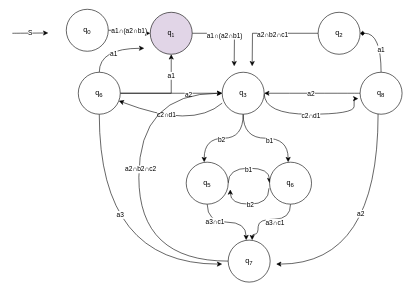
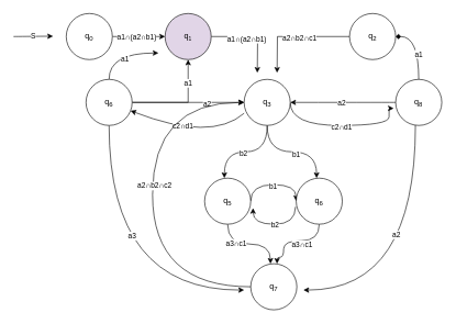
  <mxCell id="0" />
  <mxCell id="1" parent="0" />
  <mxCell id="2" style="edgeStyle=orthogonalEdgeStyle;rounded=0;orthogonalLoop=1;jettySize=auto;html=1;" edge="1" parent="1" source="4"><mxGeometry relative="1" as="geometry"><mxPoint x="390" y="110" as="targetPoint" /></mxGeometry></mxCell>
  <mxCell id="3" value="a1∩(a2∩b1)" style="edgeLabel;html=1;align=center;verticalAlign=middle;resizable=0;points=[];" vertex="1" connectable="0" parent="2"><mxGeometry x="-0.171" y="-2" relative="1" as="geometry"><mxPoint x="1" y="1" as="offset" /></mxGeometry></mxCell>
  <mxCell id="4" value="q&lt;span style=&quot;font-size: 10px;&quot;&gt;&lt;sub&gt;1&lt;/sub&gt;&lt;/span&gt;" style="ellipse;whiteSpace=wrap;html=1;aspect=fixed;fillColor=#e1d5e7;" vertex="1" parent="1"><mxGeometry x="250" y="20" width="70" height="70" as="geometry" /></mxCell>
  <mxCell id="5" style="edgeStyle=orthogonalEdgeStyle;rounded=0;orthogonalLoop=1;jettySize=auto;html=1;" edge="1" parent="1" source="7"><mxGeometry relative="1" as="geometry"><mxPoint x="420" y="110" as="targetPoint" /></mxGeometry></mxCell>
  <mxCell id="6" value="a2∩b2∩c1" style="edgeLabel;html=1;align=center;verticalAlign=middle;resizable=0;points=[];" vertex="1" connectable="0" parent="5"><mxGeometry x="-0.051" y="1" relative="1" as="geometry"><mxPoint x="1" as="offset" /></mxGeometry></mxCell>
  <mxCell id="7" value="q&lt;sub&gt;2&lt;/sub&gt;" style="ellipse;whiteSpace=wrap;html=1;" vertex="1" parent="1"><mxGeometry x="530" y="20" width="70" height="70" as="geometry" /></mxCell>
  <mxCell id="8" style="edgeStyle=orthogonalEdgeStyle;curved=1;rounded=0;orthogonalLoop=1;jettySize=auto;html=1;" edge="1" parent="1" source="14"><mxGeometry relative="1" as="geometry"><mxPoint x="340" y="270" as="targetPoint" /><Array as="points"><mxPoint x="405" y="230" /><mxPoint x="340" y="230" /><mxPoint x="340" y="270" /></Array></mxGeometry></mxCell>
  <mxCell id="9" value="b2" style="edgeLabel;html=1;align=center;verticalAlign=middle;resizable=0;points=[];" vertex="1" connectable="0" parent="8"><mxGeometry x="0.069" y="2" relative="1" as="geometry"><mxPoint x="1" as="offset" /></mxGeometry></mxCell>
  <mxCell id="10" style="edgeStyle=orthogonalEdgeStyle;curved=1;rounded=0;orthogonalLoop=1;jettySize=auto;html=1;exitX=0.5;exitY=1;exitDx=0;exitDy=0;" edge="1" parent="1" source="14"><mxGeometry relative="1" as="geometry"><mxPoint x="480" y="270" as="targetPoint" /><Array as="points"><mxPoint x="405" y="230" /><mxPoint x="480" y="230" /><mxPoint x="480" y="270" /></Array></mxGeometry></mxCell>
  <mxCell id="11" value="b1" style="edgeLabel;html=1;align=center;verticalAlign=middle;resizable=0;points=[];" vertex="1" connectable="0" parent="10"><mxGeometry x="0.052" y="-2" relative="1" as="geometry"><mxPoint x="1" y="1" as="offset" /></mxGeometry></mxCell>
  <mxCell id="12" style="edgeStyle=orthogonalEdgeStyle;curved=1;rounded=0;orthogonalLoop=1;jettySize=auto;html=1;exitX=1;exitY=0.5;exitDx=0;exitDy=0;entryX=-0.043;entryY=0.629;entryDx=0;entryDy=0;entryPerimeter=0;" edge="1" parent="1" source="14" target="49"><mxGeometry relative="1" as="geometry"><mxPoint x="590" y="170" as="targetPoint" /><mxPoint x="450" y="160" as="sourcePoint" /><Array as="points"><mxPoint x="440" y="190" /><mxPoint x="590" y="190" /><mxPoint x="590" y="164" /></Array></mxGeometry></mxCell>
  <mxCell id="13" value="c2∩d1" style="edgeLabel;html=1;align=center;verticalAlign=middle;resizable=0;points=[];" vertex="1" connectable="0" parent="12"><mxGeometry x="0.032" y="-1" relative="1" as="geometry"><mxPoint y="1" as="offset" /></mxGeometry></mxCell>
  <mxCell id="14" value="q&lt;sub&gt;3&lt;/sub&gt;" style="ellipse;whiteSpace=wrap;html=1;" vertex="1" parent="1"><mxGeometry x="370" y="120" width="70" height="70" as="geometry" /></mxCell>
  <mxCell id="15" style="edgeStyle=orthogonalEdgeStyle;rounded=0;orthogonalLoop=1;jettySize=auto;html=1;entryX=0.5;entryY=1;entryDx=0;entryDy=0;" edge="1" parent="1" source="23" target="4"><mxGeometry relative="1" as="geometry" /></mxCell>
  <mxCell id="16" value="a1" style="edgeLabel;html=1;align=center;verticalAlign=middle;resizable=0;points=[];" vertex="1" connectable="0" parent="15"><mxGeometry x="0.54" y="2" relative="1" as="geometry"><mxPoint x="1" y="1" as="offset" /></mxGeometry></mxCell>
  <mxCell id="17" style="edgeStyle=orthogonalEdgeStyle;rounded=0;orthogonalLoop=1;jettySize=auto;html=1;" edge="1" parent="1" source="23" target="14"><mxGeometry relative="1" as="geometry" /></mxCell>
  <mxCell id="18" value="a2" style="edgeLabel;html=1;align=center;verticalAlign=middle;resizable=0;points=[];" vertex="1" connectable="0" parent="17"><mxGeometry x="0.335" relative="1" as="geometry"><mxPoint y="1" as="offset" /></mxGeometry></mxCell>
  <mxCell id="19" style="edgeStyle=orthogonalEdgeStyle;curved=1;rounded=0;orthogonalLoop=1;jettySize=auto;html=1;" edge="1" parent="1" source="23"><mxGeometry relative="1" as="geometry"><mxPoint x="240" y="80" as="targetPoint" /><Array as="points"><mxPoint x="165" y="80" /></Array></mxGeometry></mxCell>
  <mxCell id="20" value="a1" style="edgeLabel;html=1;align=center;verticalAlign=middle;resizable=0;points=[];" vertex="1" connectable="0" parent="19"><mxGeometry x="0.087" y="-7" relative="1" as="geometry"><mxPoint y="1" as="offset" /></mxGeometry></mxCell>
  <mxCell id="21" style="edgeStyle=orthogonalEdgeStyle;curved=1;rounded=0;orthogonalLoop=1;jettySize=auto;html=1;" edge="1" parent="1" source="23"><mxGeometry relative="1" as="geometry"><mxPoint x="370" y="440" as="targetPoint" /><Array as="points"><mxPoint x="165" y="440" /></Array></mxGeometry></mxCell>
  <mxCell id="22" value="a3" style="edgeLabel;html=1;align=center;verticalAlign=middle;resizable=0;points=[];" vertex="1" connectable="0" parent="21"><mxGeometry x="-0.264" y="34" relative="1" as="geometry"><mxPoint as="offset" /></mxGeometry></mxCell>
  <mxCell id="23" value="q&lt;sub&gt;6&lt;/sub&gt;" style="ellipse;whiteSpace=wrap;html=1;" vertex="1" parent="1"><mxGeometry x="130" y="120" width="70" height="70" as="geometry" /></mxCell>
  <mxCell id="24" value="" style="curved=1;endArrow=classic;html=1;rounded=0;exitX=0;exitY=0.736;exitDx=0;exitDy=0;exitPerimeter=0;" edge="1" parent="1" source="14" target="23"><mxGeometry width="50" height="50" relative="1" as="geometry"><mxPoint x="210" y="195" as="sourcePoint" /><mxPoint x="370" y="180" as="targetPoint" /><Array as="points"><mxPoint x="320" y="215" /></Array></mxGeometry></mxCell>
  <mxCell id="25" value="c2∩d1" style="edgeLabel;html=1;align=center;verticalAlign=middle;resizable=0;points=[];" vertex="1" connectable="0" parent="24"><mxGeometry x="0.172" y="-7" relative="1" as="geometry"><mxPoint as="offset" /></mxGeometry></mxCell>
  <mxCell id="26" value="" style="edgeStyle=orthogonalEdgeStyle;curved=1;rounded=0;orthogonalLoop=1;jettySize=auto;html=1;exitX=1;exitY=0.5;exitDx=0;exitDy=0;entryX=0;entryY=0.5;entryDx=0;entryDy=0;" edge="1" parent="1" source="30" target="35"><mxGeometry relative="1" as="geometry"><Array as="points"><mxPoint x="380" y="280" /><mxPoint x="449" y="280" /></Array></mxGeometry></mxCell>
  <mxCell id="27" value="b1" style="edgeLabel;html=1;align=center;verticalAlign=middle;resizable=0;points=[];" vertex="1" connectable="0" parent="26"><mxGeometry x="-0.017" y="-1" relative="1" as="geometry"><mxPoint y="1" as="offset" /></mxGeometry></mxCell>
  <mxCell id="28" style="edgeStyle=orthogonalEdgeStyle;curved=1;rounded=0;orthogonalLoop=1;jettySize=auto;html=1;" edge="1" parent="1" source="30"><mxGeometry relative="1" as="geometry"><mxPoint x="410" y="400" as="targetPoint" /><Array as="points"><mxPoint x="345" y="370" /><mxPoint x="410" y="370" /><mxPoint x="410" y="400" /></Array></mxGeometry></mxCell>
  <mxCell id="29" value="a3∩c1" style="edgeLabel;html=1;align=center;verticalAlign=middle;resizable=0;points=[];" vertex="1" connectable="0" parent="28"><mxGeometry x="-0.336" y="3" relative="1" as="geometry"><mxPoint x="1" y="1" as="offset" /></mxGeometry></mxCell>
  <mxCell id="30" value="q&lt;sub&gt;5&lt;/sub&gt;" style="ellipse;whiteSpace=wrap;html=1;" vertex="1" parent="1"><mxGeometry x="310" y="270" width="70" height="70" as="geometry" /></mxCell>
  <mxCell id="31" style="edgeStyle=orthogonalEdgeStyle;curved=1;rounded=0;orthogonalLoop=1;jettySize=auto;html=1;entryX=1.05;entryY=0.65;entryDx=0;entryDy=0;entryPerimeter=0;exitX=-0.014;exitY=0.621;exitDx=0;exitDy=0;exitPerimeter=0;" edge="1" parent="1" source="35" target="30"><mxGeometry relative="1" as="geometry"><mxPoint x="380" y="360" as="targetPoint" /><Array as="points"><mxPoint x="448" y="340" /><mxPoint x="384" y="340" /></Array></mxGeometry></mxCell>
  <mxCell id="32" value="b2" style="edgeLabel;html=1;align=center;verticalAlign=middle;resizable=0;points=[];" vertex="1" connectable="0" parent="31"><mxGeometry x="0.005" y="1" relative="1" as="geometry"><mxPoint as="offset" /></mxGeometry></mxCell>
  <mxCell id="33" style="edgeStyle=orthogonalEdgeStyle;curved=1;rounded=0;orthogonalLoop=1;jettySize=auto;html=1;" edge="1" parent="1" source="35"><mxGeometry relative="1" as="geometry"><mxPoint x="420" y="400" as="targetPoint" /><Array as="points"><mxPoint x="484" y="365" /><mxPoint x="430" y="365" /><mxPoint x="430" y="390" /><mxPoint x="420" y="390" /></Array></mxGeometry></mxCell>
  <mxCell id="34" value="a3∩c1" style="edgeLabel;html=1;align=center;verticalAlign=middle;resizable=0;points=[];" vertex="1" connectable="0" parent="33"><mxGeometry x="-0.169" y="5" relative="1" as="geometry"><mxPoint as="offset" /></mxGeometry></mxCell>
  <mxCell id="35" value="q&lt;sub&gt;6&lt;/sub&gt;" style="ellipse;whiteSpace=wrap;html=1;" vertex="1" parent="1"><mxGeometry x="449" y="270" width="70" height="70" as="geometry" /></mxCell>
  <mxCell id="36" style="edgeStyle=orthogonalEdgeStyle;curved=1;rounded=0;orthogonalLoop=1;jettySize=auto;html=1;entryX=0;entryY=0.5;entryDx=0;entryDy=0;" edge="1" parent="1" source="38" target="4"><mxGeometry relative="1" as="geometry" /></mxCell>
  <mxCell id="37" value="a1∩(a2∩b1)" style="edgeLabel;html=1;align=center;verticalAlign=middle;resizable=0;points=[];" vertex="1" connectable="0" parent="36"><mxGeometry x="-0.1" y="1" relative="1" as="geometry"><mxPoint y="1" as="offset" /></mxGeometry></mxCell>
- <mxCell id="38" value="q&lt;sub&gt;0&lt;/sub&gt;" style="ellipse;whiteSpace=wrap;html=1;" vertex="1" parent="1"><mxGeometry x="110" y="15" width="70" height="70" as="geometry" /></mxCell>
+ <mxCell id="38" value="q&lt;sub&gt;0&lt;/sub&gt;" style="ellipse;whiteSpace=wrap;html=1;" vertex="1" parent="1"><mxGeometry x="100" y="20" width="70" height="70" as="geometry" /></mxCell>
  <mxCell id="39" value="S" style="edgeStyle=none;orthogonalLoop=1;jettySize=auto;html=1;rounded=0;curved=1;" edge="1" parent="1"><mxGeometry width="100" relative="1" as="geometry"><mxPoint x="20" y="55" as="sourcePoint" /><mxPoint x="80" y="54.5" as="targetPoint" /><Array as="points" /></mxGeometry></mxCell>
  <mxCell id="40" style="edgeStyle=orthogonalEdgeStyle;curved=1;rounded=0;orthogonalLoop=1;jettySize=auto;html=1;" edge="1" parent="1" source="42" target="14"><mxGeometry relative="1" as="geometry"><mxPoint x="230" y="220" as="targetPoint" /><Array as="points"><mxPoint x="231" y="435" /><mxPoint x="231" y="155" /></Array></mxGeometry></mxCell>
  <mxCell id="41" value="a2∩b2∩c2" style="edgeLabel;html=1;align=center;verticalAlign=middle;resizable=0;points=[];" vertex="1" connectable="0" parent="40"><mxGeometry x="0.072" y="-1" relative="1" as="geometry"><mxPoint x="1" y="1" as="offset" /></mxGeometry></mxCell>
  <mxCell id="42" value="q&lt;sub&gt;7&lt;/sub&gt;" style="ellipse;whiteSpace=wrap;html=1;" vertex="1" parent="1"><mxGeometry x="380" y="400" width="70" height="70" as="geometry" /></mxCell>
  <mxCell id="43" style="edgeStyle=orthogonalEdgeStyle;curved=1;rounded=0;orthogonalLoop=1;jettySize=auto;html=1;entryX=1;entryY=0.5;entryDx=0;entryDy=0;" edge="1" parent="1" source="49" target="14"><mxGeometry relative="1" as="geometry" /></mxCell>
  <mxCell id="44" value="a2" style="edgeLabel;html=1;align=center;verticalAlign=middle;resizable=0;points=[];" vertex="1" connectable="0" parent="43"><mxGeometry x="0.044" relative="1" as="geometry"><mxPoint x="1" as="offset" /></mxGeometry></mxCell>
  <mxCell id="45" style="edgeStyle=orthogonalEdgeStyle;curved=1;rounded=0;orthogonalLoop=1;jettySize=auto;html=1;entryX=1;entryY=0.5;entryDx=0;entryDy=0;endArrow=diamond;" edge="1" parent="1" source="49" target="7"><mxGeometry relative="1" as="geometry" /></mxCell>
  <mxCell id="46" value="a1" style="edgeLabel;html=1;align=center;verticalAlign=middle;resizable=0;points=[];" vertex="1" connectable="0" parent="45"><mxGeometry x="-0.21" y="2" relative="1" as="geometry"><mxPoint x="1" y="1" as="offset" /></mxGeometry></mxCell>
  <mxCell id="47" style="edgeStyle=orthogonalEdgeStyle;curved=1;rounded=0;orthogonalLoop=1;jettySize=auto;html=1;" edge="1" parent="1" source="49"><mxGeometry relative="1" as="geometry"><mxPoint x="460" y="440" as="targetPoint" /><Array as="points"><mxPoint x="630" y="440" /></Array></mxGeometry></mxCell>
  <mxCell id="48" value="a2" style="edgeLabel;html=1;align=center;verticalAlign=middle;resizable=0;points=[];" vertex="1" connectable="0" parent="47"><mxGeometry x="-0.211" y="-30" relative="1" as="geometry"><mxPoint as="offset" /></mxGeometry></mxCell>
  <mxCell id="49" value="q&lt;sub&gt;8&lt;/sub&gt;" style="ellipse;whiteSpace=wrap;html=1;" vertex="1" parent="1"><mxGeometry x="600" y="120" width="70" height="70" as="geometry" /></mxCell>
